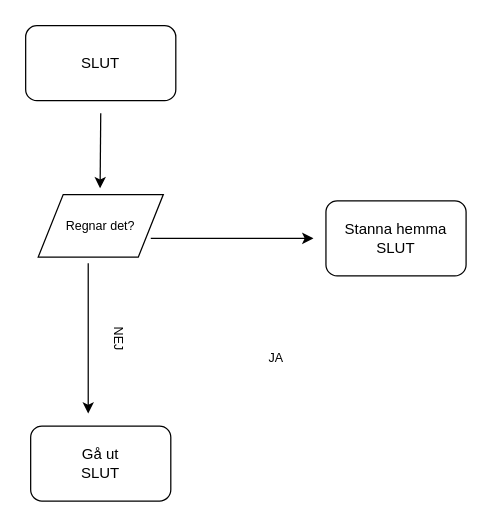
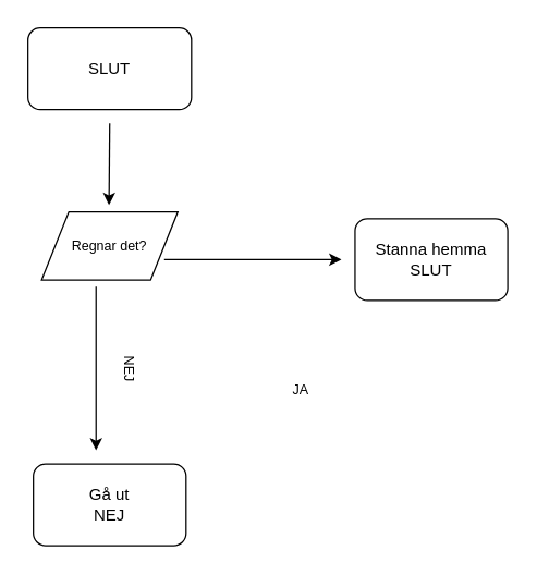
  <mxCell id="0" />
  <mxCell id="1" parent="0" />
  <mxCell id="2" value="SLUT" style="rounded=1;whiteSpace=wrap;html=1;" vertex="1" parent="1"><mxGeometry x="20" y="20" width="120" height="60" as="geometry" /></mxCell>
  <mxCell id="3" value="&lt;font style=&quot;font-size: 10px&quot;&gt;Regnar det?&lt;/font&gt;" style="shape=parallelogram;perimeter=parallelogramPerimeter;whiteSpace=wrap;html=1;fixedSize=1;" vertex="1" parent="1"><mxGeometry x="30" y="155" width="100" height="50" as="geometry" /></mxCell>
  <mxCell id="4" value="" style="endArrow=classic;html=1;rounded=0;fontSize=10;" edge="1" parent="1"><mxGeometry width="50" height="50" relative="1" as="geometry"><mxPoint x="80" y="90" as="sourcePoint" /><mxPoint x="79.5" y="150" as="targetPoint" /></mxGeometry></mxCell>
  <mxCell id="5" value="" style="endArrow=classic;html=1;rounded=0;fontSize=10;" edge="1" parent="1"><mxGeometry width="50" height="50" relative="1" as="geometry"><mxPoint x="120" y="190" as="sourcePoint" /><mxPoint x="250" y="190" as="targetPoint" /></mxGeometry></mxCell>
  <mxCell id="6" value="" style="endArrow=classic;html=1;rounded=0;fontSize=10;" edge="1" parent="1"><mxGeometry width="50" height="50" relative="1" as="geometry"><mxPoint x="70" y="210" as="sourcePoint" /><mxPoint x="70" y="330" as="targetPoint" /></mxGeometry></mxCell>
  <mxCell id="7" value="JA" style="text;html=1;align=center;verticalAlign=middle;resizable=0;points=[];autosize=1;strokeColor=none;fillColor=none;fontSize=10;" vertex="1" parent="1"><mxGeometry x="205" y="275" width="30" height="20" as="geometry" /></mxCell>
  <mxCell id="8" value="NEJ" style="text;html=1;align=center;verticalAlign=middle;resizable=0;points=[];autosize=1;strokeColor=none;fillColor=none;fontSize=10;rotation=90;" vertex="1" parent="1"><mxGeometry x="80" y="260" width="30" height="20" as="geometry" /></mxCell>
  <mxCell id="9" value="Stanna hemma&lt;br&gt;SLUT" style="rounded=1;whiteSpace=wrap;html=1;" vertex="1" parent="1"><mxGeometry x="260" y="160" width="112" height="60" as="geometry" /></mxCell>
- <mxCell id="10" value="Gå ut&lt;br&gt;SLUT" style="rounded=1;whiteSpace=wrap;html=1;" vertex="1" parent="1"><mxGeometry x="24" y="340" width="112" height="60" as="geometry" /></mxCell>
+ <mxCell id="10" value="Gå ut&lt;br&gt;NEJ" style="rounded=1;whiteSpace=wrap;html=1;" vertex="1" parent="1"><mxGeometry x="24" y="340" width="112" height="60" as="geometry" /></mxCell>
